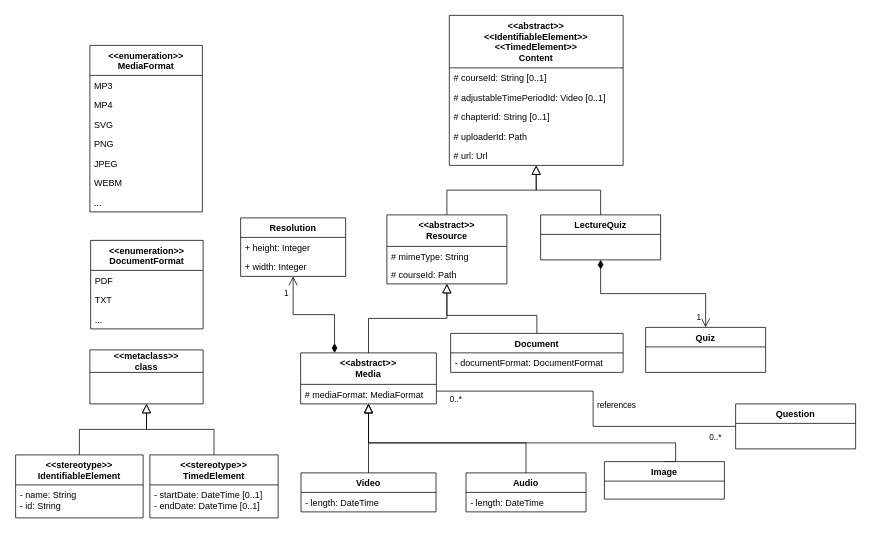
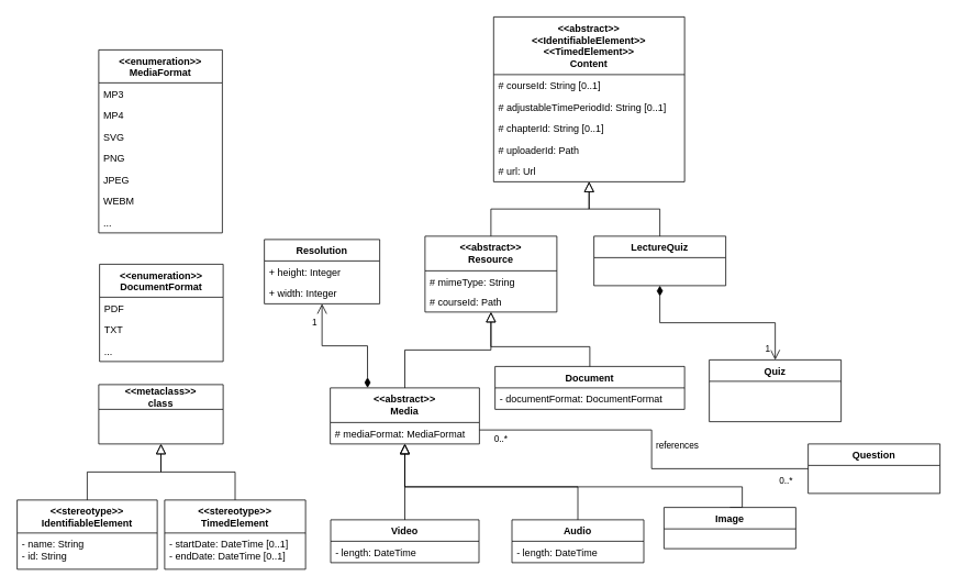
  <mxCell id="0" />
  <mxCell id="1" parent="0" />
  <mxCell id="2" style="edgeStyle=orthogonalEdgeStyle;rounded=0;orthogonalLoop=1;jettySize=auto;html=1;entryX=0.5;entryY=0;entryDx=0;entryDy=0;startArrow=block;startFill=0;startSize=10;endArrow=none;endFill=0;endSize=10;targetPerimeterSpacing=0;" parent="1" source="5" target="13" edge="1"><mxGeometry relative="1" as="geometry" /></mxCell>
  <mxCell id="3" style="edgeStyle=orthogonalEdgeStyle;rounded=0;orthogonalLoop=1;jettySize=auto;html=1;entryX=0.5;entryY=0;entryDx=0;entryDy=0;startArrow=block;startFill=0;startSize=10;endArrow=none;endFill=0;endSize=10;targetPerimeterSpacing=0;" parent="1" source="5" target="12" edge="1"><mxGeometry relative="1" as="geometry"><Array as="points"><mxPoint x="490" y="590" /><mxPoint x="900" y="590" /></Array></mxGeometry></mxCell>
  <mxCell id="4" style="edgeStyle=orthogonalEdgeStyle;rounded=0;orthogonalLoop=1;jettySize=auto;html=1;entryX=0.5;entryY=0;entryDx=0;entryDy=0;endArrow=none;endFill=0;endSize=10;startArrow=block;startFill=0;startSize=10;" parent="1" source="5" target="47" edge="1"><mxGeometry relative="1" as="geometry"><Array as="points"><mxPoint x="490" y="590" /><mxPoint x="700" y="590" /></Array></mxGeometry></mxCell>
  <mxCell id="5" value="&lt;&lt;abstract&gt;&gt;&#10;Media" style="swimlane;fontStyle=1;align=center;verticalAlign=top;childLayout=stackLayout;horizontal=1;startSize=42;horizontalStack=0;resizeParent=1;resizeParentMax=0;resizeLast=0;collapsible=1;marginBottom=0;" parent="1" vertex="1"><mxGeometry x="400" y="470" width="181" height="68" as="geometry" /></mxCell>
  <mxCell id="6" value="# mediaFormat: MediaFormat" style="text;strokeColor=none;fillColor=none;align=left;verticalAlign=top;spacingLeft=4;spacingRight=4;overflow=hidden;rotatable=0;points=[[0,0.5],[1,0.5]];portConstraint=eastwest;" parent="5" vertex="1"><mxGeometry y="42" width="181" height="26" as="geometry" /></mxCell>
  <mxCell id="7" value="Document" style="swimlane;fontStyle=1;align=center;verticalAlign=top;childLayout=stackLayout;horizontal=1;startSize=26;horizontalStack=0;resizeParent=1;resizeParentMax=0;resizeLast=0;collapsible=1;marginBottom=0;" parent="1" vertex="1"><mxGeometry x="600" y="444" width="230" height="52" as="geometry" /></mxCell>
  <mxCell id="8" value="- documentFormat: DocumentFormat" style="text;strokeColor=none;fillColor=none;align=left;verticalAlign=top;spacingLeft=4;spacingRight=4;overflow=hidden;rotatable=0;points=[[0,0.5],[1,0.5]];portConstraint=eastwest;" parent="7" vertex="1"><mxGeometry y="26" width="230" height="26" as="geometry" /></mxCell>
  <mxCell id="9" style="edgeStyle=orthogonalEdgeStyle;rounded=0;orthogonalLoop=1;jettySize=auto;html=1;entryX=0.5;entryY=0;entryDx=0;entryDy=0;startArrow=diamondThin;startFill=1;startSize=10;endArrow=open;endFill=0;endSize=10;" parent="1" source="11" target="53" edge="1"><mxGeometry relative="1" as="geometry" /></mxCell>
  <mxCell id="10" value="1" style="edgeLabel;html=1;align=center;verticalAlign=middle;resizable=0;points=[];" parent="9" vertex="1" connectable="0"><mxGeometry x="0.871" y="-3" relative="1" as="geometry"><mxPoint x="-7" as="offset" /></mxGeometry></mxCell>
  <mxCell id="11" value="LectureQuiz" style="swimlane;fontStyle=1;align=center;verticalAlign=top;childLayout=stackLayout;horizontal=1;startSize=26;horizontalStack=0;resizeParent=1;resizeParentMax=0;resizeLast=0;collapsible=1;marginBottom=0;" parent="1" vertex="1"><mxGeometry x="720" y="286" width="160" height="60" as="geometry" /></mxCell>
  <mxCell id="12" value="Image" style="swimlane;fontStyle=1;align=center;verticalAlign=top;childLayout=stackLayout;horizontal=1;startSize=26;horizontalStack=0;resizeParent=1;resizeParentMax=0;resizeLast=0;collapsible=1;marginBottom=0;" parent="1" vertex="1"><mxGeometry x="805" y="615" width="160" height="50" as="geometry" /></mxCell>
  <mxCell id="13" value="Video" style="swimlane;fontStyle=1;align=center;verticalAlign=top;childLayout=stackLayout;horizontal=1;startSize=26;horizontalStack=0;resizeParent=1;resizeParentMax=0;resizeLast=0;collapsible=1;marginBottom=0;" parent="1" vertex="1"><mxGeometry x="400.5" y="630" width="180" height="52" as="geometry" /></mxCell>
  <mxCell id="14" value="- length: DateTime" style="text;strokeColor=none;fillColor=none;align=left;verticalAlign=top;spacingLeft=4;spacingRight=4;overflow=hidden;rotatable=0;points=[[0,0.5],[1,0.5]];portConstraint=eastwest;" parent="13" vertex="1"><mxGeometry y="26" width="180" height="26" as="geometry" /></mxCell>
  <mxCell id="15" value="" style="endArrow=block;endSize=10;endFill=0;shadow=0;strokeWidth=1;rounded=0;edgeStyle=elbowEdgeStyle;elbow=vertical;exitX=0.5;exitY=0;exitDx=0;exitDy=0;entryX=0.5;entryY=1;entryDx=0;entryDy=0;" parent="1" source="5" target="25" edge="1"><mxGeometry width="160" relative="1" as="geometry"><mxPoint x="301" y="426" as="sourcePoint" /><mxPoint x="591" y="354.112" as="targetPoint" /><Array as="points" /></mxGeometry></mxCell>
  <mxCell id="16" value="" style="endArrow=block;endSize=10;endFill=0;shadow=0;strokeWidth=1;rounded=0;edgeStyle=elbowEdgeStyle;elbow=vertical;exitX=0.5;exitY=0;exitDx=0;exitDy=0;entryX=0.5;entryY=1;entryDx=0;entryDy=0;" parent="1" source="7" target="25" edge="1"><mxGeometry width="160" relative="1" as="geometry"><mxPoint x="311" y="436" as="sourcePoint" /><mxPoint x="590.72" y="354.112" as="targetPoint" /><Array as="points"><mxPoint x="650" y="420" /></Array></mxGeometry></mxCell>
  <mxCell id="17" value="" style="endArrow=block;endSize=10;endFill=0;shadow=0;strokeWidth=1;rounded=0;edgeStyle=elbowEdgeStyle;elbow=vertical;exitX=0.5;exitY=0;exitDx=0;exitDy=0;entryX=0.5;entryY=1;entryDx=0;entryDy=0;" parent="1" source="11" target="18" edge="1"><mxGeometry width="160" relative="1" as="geometry"><mxPoint x="891" y="437" as="sourcePoint" /><mxPoint x="735" y="185" as="targetPoint" /><Array as="points" /></mxGeometry></mxCell>
  <mxCell id="18" value="&lt;&lt;abstract&gt;&gt;&#10;&lt;&lt;IdentifiableElement&gt;&gt;&#10;&lt;&lt;TimedElement&gt;&gt;&#10;Content" style="swimlane;fontStyle=1;childLayout=stackLayout;horizontal=1;startSize=70;fillColor=none;horizontalStack=0;resizeParent=1;resizeParentMax=0;resizeLast=0;collapsible=1;marginBottom=0;" parent="1" vertex="1"><mxGeometry x="598.25" y="20" width="231.75" height="200" as="geometry" /></mxCell>
  <mxCell id="19" value="# courseId: String [0..1]" style="text;strokeColor=none;fillColor=none;align=left;verticalAlign=top;spacingLeft=4;spacingRight=4;overflow=hidden;rotatable=0;points=[[0,0.5],[1,0.5]];portConstraint=eastwest;" parent="18" vertex="1"><mxGeometry y="70" width="231.75" height="26" as="geometry" /></mxCell>
- <mxCell id="20" value="# adjustableTimePeriodId: Video [0..1]" style="text;strokeColor=none;fillColor=none;align=left;verticalAlign=top;spacingLeft=4;spacingRight=4;overflow=hidden;rotatable=0;points=[[0,0.5],[1,0.5]];portConstraint=eastwest;fontStyle=0" parent="18" vertex="1"><mxGeometry y="96" width="231.75" height="26" as="geometry" /></mxCell>
+ <mxCell id="20" value="# adjustableTimePeriodId: String [0..1]" style="text;strokeColor=none;fillColor=none;align=left;verticalAlign=top;spacingLeft=4;spacingRight=4;overflow=hidden;rotatable=0;points=[[0,0.5],[1,0.5]];portConstraint=eastwest;fontStyle=0" parent="18" vertex="1"><mxGeometry y="96" width="231.75" height="26" as="geometry" /></mxCell>
  <mxCell id="21" value="# chapterId: String [0..1]" style="text;strokeColor=none;fillColor=none;align=left;verticalAlign=top;spacingLeft=4;spacingRight=4;overflow=hidden;rotatable=0;points=[[0,0.5],[1,0.5]];portConstraint=eastwest;" parent="18" vertex="1"><mxGeometry y="122" width="231.75" height="26" as="geometry" /></mxCell>
  <mxCell id="22" value="# uploaderId: Path" style="text;strokeColor=none;fillColor=none;align=left;verticalAlign=top;spacingLeft=4;spacingRight=4;overflow=hidden;rotatable=0;points=[[0,0.5],[1,0.5]];portConstraint=eastwest;" parent="18" vertex="1"><mxGeometry y="148" width="231.75" height="26" as="geometry" /></mxCell>
  <mxCell id="23" value="# url: Url" style="text;strokeColor=none;fillColor=none;align=left;verticalAlign=top;spacingLeft=4;spacingRight=4;overflow=hidden;rotatable=0;points=[[0,0.5],[1,0.5]];portConstraint=eastwest;" parent="18" vertex="1"><mxGeometry y="174" width="231.75" height="26" as="geometry" /></mxCell>
  <mxCell id="24" style="edgeStyle=orthogonalEdgeStyle;rounded=0;orthogonalLoop=1;jettySize=auto;html=1;exitX=0.5;exitY=0;exitDx=0;exitDy=0;entryX=0.5;entryY=1;entryDx=0;entryDy=0;endArrow=block;endFill=0;endSize=10;" parent="1" source="25" target="18" edge="1"><mxGeometry relative="1" as="geometry" /></mxCell>
  <mxCell id="25" value="&lt;&lt;abstract&gt;&gt;&#10;Resource" style="swimlane;fontStyle=1;align=center;verticalAlign=top;childLayout=stackLayout;horizontal=1;startSize=42;horizontalStack=0;resizeParent=1;resizeParentMax=0;resizeLast=0;collapsible=1;marginBottom=0;" parent="1" vertex="1"><mxGeometry x="515" y="286" width="160" height="92" as="geometry" /></mxCell>
  <mxCell id="26" value="# mimeType: String" style="text;strokeColor=none;fillColor=none;align=left;verticalAlign=top;spacingLeft=4;spacingRight=4;overflow=hidden;rotatable=0;points=[[0,0.5],[1,0.5]];portConstraint=eastwest;" parent="25" vertex="1"><mxGeometry y="42" width="160" height="24" as="geometry" /></mxCell>
  <mxCell id="27" value="# courseId: Path" style="text;strokeColor=none;fillColor=none;align=left;verticalAlign=top;spacingLeft=4;spacingRight=4;overflow=hidden;rotatable=0;points=[[0,0.5],[1,0.5]];portConstraint=eastwest;" parent="25" vertex="1"><mxGeometry y="66" width="160" height="26" as="geometry" /></mxCell>
  <mxCell id="28" value="&lt;&lt;enumeration&gt;&gt;&#10;MediaFormat" style="swimlane;fontStyle=1;childLayout=stackLayout;horizontal=1;startSize=40;fillColor=none;horizontalStack=0;resizeParent=1;resizeParentMax=0;resizeLast=0;collapsible=1;marginBottom=0;" parent="1" vertex="1"><mxGeometry x="119" y="60" width="150" height="222" as="geometry" /></mxCell>
  <mxCell id="29" value="MP3" style="text;strokeColor=none;fillColor=none;align=left;verticalAlign=top;spacingLeft=4;spacingRight=4;overflow=hidden;rotatable=0;points=[[0,0.5],[1,0.5]];portConstraint=eastwest;" parent="28" vertex="1"><mxGeometry y="40" width="150" height="26" as="geometry" /></mxCell>
  <mxCell id="30" value="MP4" style="text;strokeColor=none;fillColor=none;align=left;verticalAlign=top;spacingLeft=4;spacingRight=4;overflow=hidden;rotatable=0;points=[[0,0.5],[1,0.5]];portConstraint=eastwest;" parent="28" vertex="1"><mxGeometry y="66" width="150" height="26" as="geometry" /></mxCell>
  <mxCell id="31" value="SVG" style="text;strokeColor=none;fillColor=none;align=left;verticalAlign=top;spacingLeft=4;spacingRight=4;overflow=hidden;rotatable=0;points=[[0,0.5],[1,0.5]];portConstraint=eastwest;" parent="28" vertex="1"><mxGeometry y="92" width="150" height="26" as="geometry" /></mxCell>
  <mxCell id="32" value="PNG" style="text;strokeColor=none;fillColor=none;align=left;verticalAlign=top;spacingLeft=4;spacingRight=4;overflow=hidden;rotatable=0;points=[[0,0.5],[1,0.5]];portConstraint=eastwest;" parent="28" vertex="1"><mxGeometry y="118" width="150" height="26" as="geometry" /></mxCell>
  <mxCell id="33" value="JPEG" style="text;strokeColor=none;fillColor=none;align=left;verticalAlign=top;spacingLeft=4;spacingRight=4;overflow=hidden;rotatable=0;points=[[0,0.5],[1,0.5]];portConstraint=eastwest;" parent="28" vertex="1"><mxGeometry y="144" width="150" height="26" as="geometry" /></mxCell>
  <mxCell id="34" value="WEBM" style="text;strokeColor=none;fillColor=none;align=left;verticalAlign=top;spacingLeft=4;spacingRight=4;overflow=hidden;rotatable=0;points=[[0,0.5],[1,0.5]];portConstraint=eastwest;" parent="28" vertex="1"><mxGeometry y="170" width="150" height="26" as="geometry" /></mxCell>
  <mxCell id="35" value="..." style="text;strokeColor=none;fillColor=none;align=left;verticalAlign=top;spacingLeft=4;spacingRight=4;overflow=hidden;rotatable=0;points=[[0,0.5],[1,0.5]];portConstraint=eastwest;" parent="28" vertex="1"><mxGeometry y="196" width="150" height="26" as="geometry" /></mxCell>
  <mxCell id="36" value="&lt;&lt;enumeration&gt;&gt;&#10;DocumentFormat" style="swimlane;fontStyle=1;childLayout=stackLayout;horizontal=1;startSize=40;fillColor=none;horizontalStack=0;resizeParent=1;resizeParentMax=0;resizeLast=0;collapsible=1;marginBottom=0;" parent="1" vertex="1"><mxGeometry x="120" y="320" width="150" height="118" as="geometry" /></mxCell>
  <mxCell id="37" value="PDF" style="text;strokeColor=none;fillColor=none;align=left;verticalAlign=top;spacingLeft=4;spacingRight=4;overflow=hidden;rotatable=0;points=[[0,0.5],[1,0.5]];portConstraint=eastwest;" parent="36" vertex="1"><mxGeometry y="40" width="150" height="26" as="geometry" /></mxCell>
  <mxCell id="38" value="TXT" style="text;strokeColor=none;fillColor=none;align=left;verticalAlign=top;spacingLeft=4;spacingRight=4;overflow=hidden;rotatable=0;points=[[0,0.5],[1,0.5]];portConstraint=eastwest;" parent="36" vertex="1"><mxGeometry y="66" width="150" height="26" as="geometry" /></mxCell>
  <mxCell id="39" value="..." style="text;strokeColor=none;fillColor=none;align=left;verticalAlign=top;spacingLeft=4;spacingRight=4;overflow=hidden;rotatable=0;points=[[0,0.5],[1,0.5]];portConstraint=eastwest;" parent="36" vertex="1"><mxGeometry y="92" width="150" height="26" as="geometry" /></mxCell>
  <mxCell id="40" style="edgeStyle=orthogonalEdgeStyle;rounded=0;orthogonalLoop=1;jettySize=auto;html=1;entryX=0.5;entryY=0;entryDx=0;entryDy=0;startArrow=block;startFill=0;startSize=10;endArrow=none;endFill=0;endSize=10;" parent="1" source="42" target="43" edge="1"><mxGeometry relative="1" as="geometry" /></mxCell>
  <mxCell id="41" style="edgeStyle=orthogonalEdgeStyle;rounded=0;orthogonalLoop=1;jettySize=auto;html=1;entryX=0.5;entryY=0;entryDx=0;entryDy=0;startArrow=block;startFill=0;startSize=10;endArrow=none;endFill=0;endSize=10;" parent="1" source="42" target="45" edge="1"><mxGeometry relative="1" as="geometry" /></mxCell>
  <mxCell id="42" value="&lt;&lt;metaclass&gt;&gt;&#10;class" style="swimlane;fontStyle=1;childLayout=stackLayout;horizontal=1;startSize=30;fillColor=none;horizontalStack=0;resizeParent=1;resizeParentMax=0;resizeLast=0;collapsible=1;marginBottom=0;fontSize=12;" parent="1" vertex="1"><mxGeometry x="119" y="466" width="151" height="72" as="geometry" /></mxCell>
  <mxCell id="43" value="&lt;&lt;stereotype&gt;&gt;&#10;IdentifiableElement" style="swimlane;fontStyle=1;align=center;verticalAlign=top;childLayout=stackLayout;horizontal=1;startSize=40;horizontalStack=0;resizeParent=1;resizeParentMax=0;resizeLast=0;collapsible=1;marginBottom=0;" parent="1" vertex="1"><mxGeometry x="20" y="606" width="170" height="84" as="geometry" /></mxCell>
  <mxCell id="44" value="- name: String&#10;- id: String" style="text;strokeColor=none;fillColor=none;align=left;verticalAlign=top;spacingLeft=4;spacingRight=4;overflow=hidden;rotatable=0;points=[[0,0.5],[1,0.5]];portConstraint=eastwest;" parent="43" vertex="1"><mxGeometry y="40" width="170" height="44" as="geometry" /></mxCell>
  <mxCell id="45" value="&lt;&lt;stereotype&gt;&gt;&#10;TimedElement" style="swimlane;fontStyle=1;align=center;verticalAlign=top;childLayout=stackLayout;horizontal=1;startSize=40;horizontalStack=0;resizeParent=1;resizeParentMax=0;resizeLast=0;collapsible=1;marginBottom=0;" parent="1" vertex="1"><mxGeometry x="199" y="606" width="171" height="84" as="geometry" /></mxCell>
  <mxCell id="46" value="- startDate: DateTime [0..1]&#10;- endDate: DateTime [0..1]" style="text;strokeColor=none;fillColor=none;align=left;verticalAlign=top;spacingLeft=4;spacingRight=4;overflow=hidden;rotatable=0;points=[[0,0.5],[1,0.5]];portConstraint=eastwest;" parent="45" vertex="1"><mxGeometry y="40" width="171" height="44" as="geometry" /></mxCell>
  <mxCell id="47" value="Audio" style="swimlane;fontStyle=1;align=center;verticalAlign=top;childLayout=stackLayout;horizontal=1;startSize=26;horizontalStack=0;resizeParent=1;resizeParentMax=0;resizeLast=0;collapsible=1;marginBottom=0;" parent="1" vertex="1"><mxGeometry x="620.5" y="630" width="160" height="52" as="geometry" /></mxCell>
  <mxCell id="48" value="- length: DateTime" style="text;strokeColor=none;fillColor=none;align=left;verticalAlign=top;spacingLeft=4;spacingRight=4;overflow=hidden;rotatable=0;points=[[0,0.5],[1,0.5]];portConstraint=eastwest;" parent="47" vertex="1"><mxGeometry y="26" width="160" height="26" as="geometry" /></mxCell>
  <mxCell id="49" style="edgeStyle=orthogonalEdgeStyle;rounded=0;orthogonalLoop=1;jettySize=auto;html=1;exitX=0;exitY=0.5;exitDx=0;exitDy=0;startArrow=none;startFill=0;startSize=10;endArrow=none;endFill=0;endSize=10;entryX=1;entryY=0.75;entryDx=0;entryDy=0;" parent="1" source="59" target="5" edge="1"><mxGeometry relative="1" as="geometry"><mxPoint x="610" y="520" as="targetPoint" /><Array as="points"><mxPoint x="790" y="568" /><mxPoint x="790" y="521" /></Array></mxGeometry></mxCell>
  <mxCell id="50" value="0..*" style="edgeLabel;html=1;align=center;verticalAlign=middle;resizable=0;points=[];" parent="49" vertex="1" connectable="0"><mxGeometry x="0.87" y="1" relative="1" as="geometry"><mxPoint x="-3.81" y="9" as="offset" /></mxGeometry></mxCell>
  <mxCell id="51" value="0..*" style="edgeLabel;html=1;align=center;verticalAlign=middle;resizable=0;points=[];" parent="49" vertex="1" connectable="0"><mxGeometry x="-0.919" relative="1" as="geometry"><mxPoint x="-10" y="13.81" as="offset" /></mxGeometry></mxCell>
  <mxCell id="52" value="references" style="edgeLabel;html=1;align=center;verticalAlign=middle;resizable=0;points=[];" parent="49" vertex="1" connectable="0"><mxGeometry x="0.124" y="2" relative="1" as="geometry"><mxPoint x="44.07" y="16.97" as="offset" /></mxGeometry></mxCell>
- <mxCell id="53" value="Quiz" style="swimlane;fontStyle=1;align=center;verticalAlign=top;childLayout=stackLayout;horizontal=1;startSize=26;horizontalStack=0;resizeParent=1;resizeParentMax=0;resizeLast=0;collapsible=1;marginBottom=0;" parent="1" vertex="1"><mxGeometry x="860" y="436" width="160" height="60" as="geometry" /></mxCell>
+ <mxCell id="53" value="Quiz" style="swimlane;fontStyle=1;align=center;verticalAlign=top;childLayout=stackLayout;horizontal=1;startSize=26;horizontalStack=0;resizeParent=1;resizeParentMax=0;resizeLast=0;collapsible=1;marginBottom=0;" parent="1" vertex="1"><mxGeometry x="860" y="436" width="160" height="75" as="geometry" /></mxCell>
  <mxCell id="54" style="edgeStyle=orthogonalEdgeStyle;rounded=0;orthogonalLoop=1;jettySize=auto;html=1;entryX=0.25;entryY=0;entryDx=0;entryDy=0;endArrow=diamondThin;endFill=1;startArrow=open;startFill=0;endSize=10;startSize=10;" parent="1" source="56" target="5" edge="1"><mxGeometry relative="1" as="geometry"><mxPoint x="380" y="380" as="targetPoint" /></mxGeometry></mxCell>
  <mxCell id="55" value="1" style="edgeLabel;html=1;align=center;verticalAlign=middle;resizable=0;points=[];" parent="54" vertex="1" connectable="0"><mxGeometry x="-0.478" y="-1" relative="1" as="geometry"><mxPoint x="-9" y="-18.1" as="offset" /></mxGeometry></mxCell>
  <mxCell id="56" value="Resolution" style="swimlane;fontStyle=1;childLayout=stackLayout;horizontal=1;startSize=26;fillColor=none;horizontalStack=0;resizeParent=1;resizeParentMax=0;resizeLast=0;collapsible=1;marginBottom=0;" parent="1" vertex="1"><mxGeometry x="320" y="290" width="140" height="78" as="geometry" /></mxCell>
  <mxCell id="57" value="+ height: Integer" style="text;strokeColor=none;fillColor=none;align=left;verticalAlign=top;spacingLeft=4;spacingRight=4;overflow=hidden;rotatable=0;points=[[0,0.5],[1,0.5]];portConstraint=eastwest;" parent="56" vertex="1"><mxGeometry y="26" width="140" height="26" as="geometry" /></mxCell>
  <mxCell id="58" value="+ width: Integer" style="text;strokeColor=none;fillColor=none;align=left;verticalAlign=top;spacingLeft=4;spacingRight=4;overflow=hidden;rotatable=0;points=[[0,0.5],[1,0.5]];portConstraint=eastwest;" parent="56" vertex="1"><mxGeometry y="52" width="140" height="26" as="geometry" /></mxCell>
  <mxCell id="59" value="Question" style="swimlane;fontStyle=1;align=center;verticalAlign=top;childLayout=stackLayout;horizontal=1;startSize=26;horizontalStack=0;resizeParent=1;resizeParentMax=0;resizeLast=0;collapsible=1;marginBottom=0;" parent="1" vertex="1"><mxGeometry x="980" y="538" width="160" height="60" as="geometry" /></mxCell>
